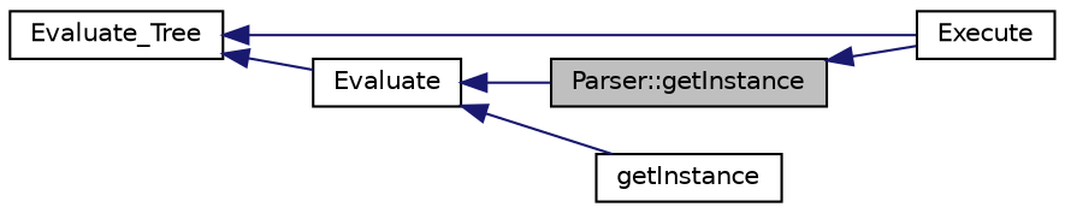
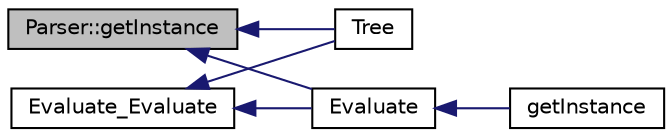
  digraph {
    rankdir=LR
    node [color=black fillcolor=white fontname=Helvetica fontsize=10 shape=record style=filled]
    edge [color=midnightblue dir=back fontname=Helvetica fontsize=10 labelfontname=Helvetica labelfontsize=10 style=solid]
    n1 [fillcolor=grey75 fontcolor=black height=0.2 label="Parser::getInstance" width=0.4]
-   n2 [height=0.2 label=Execute width=0.4]
+   n2 [height=0.2 label=Tree width=0.4]
    n3 [height=0.2 label=Evaluate width=0.4]
    n4 [height=0.2 label=getInstance width=0.4]
-   n5 [height=0.2 label=Evaluate_Tree width=0.4]
+   n5 [height=0.2 label=Evaluate_Evaluate width=0.4]
    n1 -> n2
-   n3 -> n1
+   n1 -> n3
    n3 -> n4
    n5 -> n2
    n5 -> n3
  }
